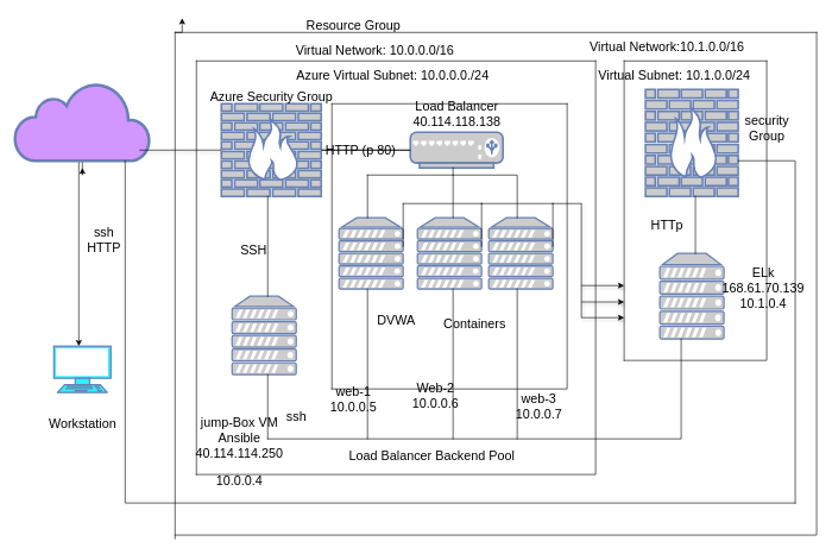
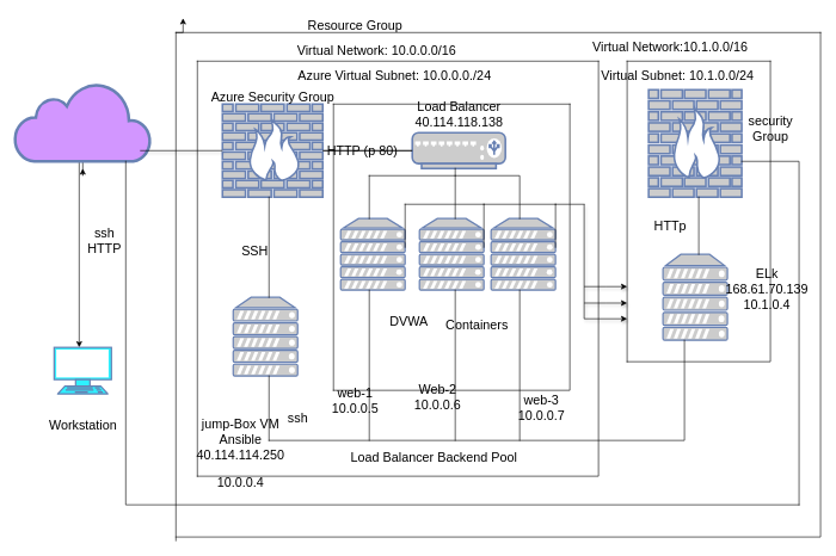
  <mxCell id="0" />
  <mxCell id="1" parent="0" />
  <mxCell id="2" value="" style="fontColor=#0066CC;verticalAlign=top;verticalLabelPosition=bottom;labelPosition=center;align=center;html=1;outlineConnect=0;fillColor=#CCCCCC;strokeColor=#6881B3;gradientColor=none;gradientDirection=north;strokeWidth=2;shape=mxgraph.networks.load_balancer;" parent="1" vertex="1"><mxGeometry x="575" y="185" width="130" height="50" as="geometry" /></mxCell>
  <mxCell id="3" value="" style="fontColor=#0066CC;verticalAlign=top;verticalLabelPosition=bottom;labelPosition=center;align=center;html=1;outlineConnect=0;fillColor=#CCCCCC;strokeColor=#6881B3;gradientColor=none;gradientDirection=north;strokeWidth=2;shape=mxgraph.networks.firewall;" parent="1" vertex="1"><mxGeometry x="905" y="125" width="130" height="150" as="geometry" /></mxCell>
  <mxCell id="4" value="" style="fontColor=#0066CC;verticalAlign=top;verticalLabelPosition=bottom;labelPosition=center;align=center;html=1;outlineConnect=0;fillColor=#CCCCCC;strokeColor=#6881B3;gradientColor=none;gradientDirection=north;strokeWidth=2;shape=mxgraph.networks.server;" parent="1" vertex="1"><mxGeometry x="475" y="305" width="90" height="100" as="geometry" /></mxCell>
  <mxCell id="5" value="" style="fontColor=#0066CC;verticalAlign=top;verticalLabelPosition=bottom;labelPosition=center;align=center;html=1;outlineConnect=0;fillColor=#CCCCCC;strokeColor=#6881B3;gradientColor=none;gradientDirection=north;strokeWidth=2;shape=mxgraph.networks.server;" parent="1" vertex="1"><mxGeometry x="585" y="305" width="90" height="100" as="geometry" /></mxCell>
  <mxCell id="6" value="" style="fontColor=#0066CC;verticalAlign=top;verticalLabelPosition=bottom;labelPosition=center;align=center;html=1;outlineConnect=0;fillColor=#CCCCCC;strokeColor=#6881B3;gradientColor=none;gradientDirection=north;strokeWidth=2;shape=mxgraph.networks.server;direction=east;" parent="1" vertex="1"><mxGeometry x="925" y="355" width="90" height="120" as="geometry" /></mxCell>
  <mxCell id="7" value="" style="fontColor=#0066CC;verticalAlign=top;verticalLabelPosition=bottom;labelPosition=center;align=center;html=1;outlineConnect=0;fillColor=#CCCCCC;strokeColor=#6881B3;gradientColor=none;gradientDirection=north;strokeWidth=2;shape=mxgraph.networks.server;" parent="1" vertex="1"><mxGeometry x="685" y="305" width="90" height="100" as="geometry" /></mxCell>
  <mxCell id="8" style="edgeStyle=orthogonalEdgeStyle;rounded=0;orthogonalLoop=1;jettySize=auto;html=1;exitX=0.5;exitY=1;exitDx=0;exitDy=0;exitPerimeter=0;" parent="1" source="10" target="11" edge="1"><mxGeometry relative="1" as="geometry"><Array as="points"><mxPoint x="110" y="195" /><mxPoint x="110" y="195" /></Array></mxGeometry></mxCell>
  <mxCell id="9" style="edgeStyle=orthogonalEdgeStyle;rounded=0;orthogonalLoop=1;jettySize=auto;html=1;fontSize=18;" edge="1" parent="1" source="10"><mxGeometry relative="1" as="geometry"><mxPoint x="115" y="235" as="targetPoint" /></mxGeometry></mxCell>
  <mxCell id="10" value="" style="html=1;outlineConnect=0;fillColor=#D296FF;strokeColor=#6881B3;gradientColor=none;gradientDirection=north;strokeWidth=2;shape=mxgraph.networks.cloud;fontColor=#ffffff;" parent="1" vertex="1"><mxGeometry x="20" y="115" width="190" height="110" as="geometry" /></mxCell>
  <mxCell id="11" value="" style="fontColor=#0066CC;verticalAlign=top;verticalLabelPosition=bottom;labelPosition=center;align=center;html=1;outlineConnect=0;fillColor=#2EF1FF;strokeColor=#6881B3;gradientColor=none;gradientDirection=north;strokeWidth=2;shape=mxgraph.networks.terminal;" parent="1" vertex="1"><mxGeometry x="75" y="485" width="80" height="65" as="geometry" /></mxCell>
  <mxCell id="12" value="" style="fontColor=#0066CC;verticalAlign=top;verticalLabelPosition=bottom;labelPosition=center;align=center;html=1;outlineConnect=0;fillColor=#CCCCCC;strokeColor=#6881B3;gradientColor=none;gradientDirection=north;strokeWidth=2;shape=mxgraph.networks.server;" parent="1" vertex="1"><mxGeometry x="325" y="415" width="90" height="110" as="geometry" /></mxCell>
  <mxCell id="13" value="" style="fontColor=#0066CC;verticalAlign=top;verticalLabelPosition=bottom;labelPosition=center;align=center;html=1;outlineConnect=0;fillColor=#CCCCCC;strokeColor=#6881B3;gradientColor=none;gradientDirection=north;strokeWidth=2;shape=mxgraph.networks.firewall;" parent="1" vertex="1"><mxGeometry x="310" y="145" width="140" height="130" as="geometry" /></mxCell>
  <mxCell id="14" value="" style="endArrow=none;html=1;rounded=0;shadow=1;exitX=0;exitY=0.5;exitDx=0;exitDy=0;exitPerimeter=0;entryX=0.921;entryY=0.864;entryDx=0;entryDy=0;entryPerimeter=0;" parent="1" source="13" target="10" edge="1"><mxGeometry width="50" height="50" relative="1" as="geometry"><mxPoint x="765" y="415" as="sourcePoint" /><mxPoint x="215" y="210" as="targetPoint" /></mxGeometry></mxCell>
  <mxCell id="15" value="" style="shape=partialRectangle;whiteSpace=wrap;html=1;top=0;left=0;fillColor=none;direction=south;" parent="1" vertex="1"><mxGeometry x="175" y="225" width="940" height="480" as="geometry" /></mxCell>
  <mxCell id="16" value="" style="shape=partialRectangle;whiteSpace=wrap;html=1;top=0;left=0;fillColor=none;direction=north;" parent="1" vertex="1"><mxGeometry x="1035" y="225" width="80" height="480" as="geometry" /></mxCell>
  <mxCell id="17" value="" style="shape=partialRectangle;whiteSpace=wrap;html=1;right=0;top=0;bottom=0;fillColor=none;routingCenterX=-0.5;" parent="1" vertex="1"><mxGeometry x="375" y="275" width="470" height="140" as="geometry" /></mxCell>
  <mxCell id="18" value="" style="shape=partialRectangle;whiteSpace=wrap;html=1;top=0;left=0;fillColor=none;" parent="1" vertex="1"><mxGeometry x="375" y="475" width="580" height="140" as="geometry" /></mxCell>
  <mxCell id="19" value="" style="shape=partialRectangle;whiteSpace=wrap;html=1;right=0;top=0;bottom=0;fillColor=none;routingCenterX=-0.5;" parent="1" vertex="1"><mxGeometry x="375" y="525" width="120" height="90" as="geometry" /></mxCell>
  <mxCell id="20" value="" style="shape=partialRectangle;whiteSpace=wrap;html=1;bottom=0;right=0;fillColor=none;" parent="1" vertex="1"><mxGeometry x="245" y="45" width="900" height="710" as="geometry" /></mxCell>
  <mxCell id="21" style="edgeStyle=orthogonalEdgeStyle;rounded=0;orthogonalLoop=1;jettySize=auto;html=1;exitX=0;exitY=0;exitDx=0;exitDy=0;fontSize=18;" edge="1" parent="1" source="22"><mxGeometry relative="1" as="geometry"><mxPoint x="255" as="targetPoint" y="25" /></mxGeometry></mxCell>
  <mxCell id="22" value="" style="shape=partialRectangle;whiteSpace=wrap;html=1;top=0;left=0;fillColor=none;" parent="1" vertex="1"><mxGeometry x="245" y="45" width="900" height="705" as="geometry" /></mxCell>
  <mxCell id="23" value="" style="line;strokeWidth=2;html=1;" parent="1" vertex="1"><mxGeometry x="450" y="205" width="125" height="10" as="geometry" /></mxCell>
  <mxCell id="24" value="" style="shape=partialRectangle;whiteSpace=wrap;html=1;bottom=0;right=0;fillColor=none;" parent="1" vertex="1"><mxGeometry x="515" y="245" width="120" height="60" as="geometry" /></mxCell>
  <mxCell id="25" value="" style="shape=partialRectangle;whiteSpace=wrap;html=1;right=0;top=0;bottom=0;fillColor=none;routingCenterX=-0.5;" parent="1" vertex="1"><mxGeometry x="635" y="235" width="120" height="70" as="geometry" /></mxCell>
  <mxCell id="26" value="" style="shape=partialRectangle;whiteSpace=wrap;html=1;top=0;left=0;fillColor=none;direction=north;" parent="1" vertex="1"><mxGeometry x="635" y="245" width="90" height="60" as="geometry" /></mxCell>
  <mxCell id="27" value="" style="shape=partialRectangle;whiteSpace=wrap;html=1;bottom=0;right=0;fillColor=none;" parent="1" vertex="1"><mxGeometry x="275" y="85" width="560" height="580" as="geometry" /></mxCell>
  <mxCell id="28" value="" style="shape=partialRectangle;whiteSpace=wrap;html=1;top=0;left=0;fillColor=none;" parent="1" vertex="1"><mxGeometry x="275" y="85" width="560" height="580" as="geometry" /></mxCell>
  <mxCell id="29" value="" style="shape=partialRectangle;whiteSpace=wrap;html=1;bottom=0;right=0;fillColor=none;" parent="1" vertex="1"><mxGeometry x="465" y="145" width="330" height="400" as="geometry" /></mxCell>
  <mxCell id="30" value="" style="shape=partialRectangle;whiteSpace=wrap;html=1;top=0;left=0;fillColor=none;" parent="1" vertex="1"><mxGeometry x="465" y="145" width="330" height="400" as="geometry" /></mxCell>
  <mxCell id="31" value="" style="shape=partialRectangle;whiteSpace=wrap;html=1;top=0;bottom=0;fillColor=none;" parent="1" vertex="1"><mxGeometry x="515" y="405" width="120" height="210" as="geometry" /></mxCell>
  <mxCell id="32" value="" style="shape=partialRectangle;whiteSpace=wrap;html=1;right=0;top=0;bottom=0;fillColor=none;routingCenterX=-0.5;" parent="1" vertex="1"><mxGeometry x="975" y="275" width="120" height="80" as="geometry" /></mxCell>
  <mxCell id="33" value="" style="shape=partialRectangle;whiteSpace=wrap;html=1;bottom=0;right=0;fillColor=none;" parent="1" vertex="1"><mxGeometry x="875" y="85" width="200" height="420" as="geometry" /></mxCell>
  <mxCell id="34" value="" style="shape=partialRectangle;whiteSpace=wrap;html=1;top=0;left=0;fillColor=none;" parent="1" vertex="1"><mxGeometry x="875" y="85" width="200" height="420" as="geometry" /></mxCell>
  <mxCell id="35" value="" style="shape=partialRectangle;whiteSpace=wrap;html=1;bottom=0;right=0;fillColor=none;" parent="1" vertex="1"><mxGeometry x="565" y="285" width="110" height="60" as="geometry" /></mxCell>
  <mxCell id="36" value="" style="shape=partialRectangle;whiteSpace=wrap;html=1;bottom=0;right=0;fillColor=none;" parent="1" vertex="1"><mxGeometry x="675" y="285" width="100" height="60" as="geometry" /></mxCell>
  <mxCell id="37" value="" style="shape=partialRectangle;whiteSpace=wrap;html=1;bottom=0;right=0;fillColor=none;" parent="1" vertex="1"><mxGeometry x="775" y="285" width="40" height="60" as="geometry" /></mxCell>
  <mxCell id="38" value="" style="shape=partialRectangle;whiteSpace=wrap;html=1;right=0;top=0;bottom=0;fillColor=none;routingCenterX=-0.5;" parent="1" vertex="1"><mxGeometry x="725" y="405" width="120" height="210" as="geometry" /></mxCell>
  <mxCell id="39" value="" style="edgeStyle=segmentEdgeStyle;endArrow=classic;html=1;rounded=0;shadow=1;exitX=1;exitY=0;exitDx=0;exitDy=0;" parent="1" source="37" target="34" edge="1"><mxGeometry width="50" height="50" relative="1" as="geometry"><mxPoint x="835" y="455" as="sourcePoint" /><mxPoint x="885" y="405" as="targetPoint" /><Array as="points"><mxPoint x="815" y="445" /></Array></mxGeometry></mxCell>
  <mxCell id="40" value="" style="edgeStyle=elbowEdgeStyle;elbow=vertical;endArrow=classic;html=1;rounded=0;shadow=1;" parent="1" edge="1"><mxGeometry width="50" height="50" relative="1" as="geometry"><mxPoint x="815" y="423" as="sourcePoint" /><mxPoint x="875" y="423" as="targetPoint" /><Array as="points" /></mxGeometry></mxCell>
  <mxCell id="41" style="edgeStyle=none;rounded=0;orthogonalLoop=1;jettySize=auto;html=1;exitX=0;exitY=0.75;exitDx=0;exitDy=0;shadow=1;" parent="1" source="34" target="34" edge="1"><mxGeometry relative="1" as="geometry" /></mxCell>
  <mxCell id="42" style="edgeStyle=none;rounded=0;orthogonalLoop=1;jettySize=auto;html=1;exitX=0;exitY=0.75;exitDx=0;exitDy=0;shadow=1;" parent="1" source="34" target="34" edge="1"><mxGeometry relative="1" as="geometry" /></mxCell>
  <mxCell id="43" value="" style="edgeStyle=elbowEdgeStyle;elbow=vertical;endArrow=classic;html=1;rounded=0;shadow=1;entryX=0;entryY=0.75;entryDx=0;entryDy=0;" parent="1" target="34" edge="1"><mxGeometry width="50" height="50" relative="1" as="geometry"><mxPoint x="815" y="400" as="sourcePoint" /><mxPoint x="815" y="375" as="targetPoint" /></mxGeometry></mxCell>
  <mxCell id="44" value="ssh&lt;br&gt;HTTP" style="text;html=1;resizable=0;autosize=1;align=center;verticalAlign=middle;points=[];fillColor=none;strokeColor=none;rounded=0;fontSize=18;" vertex="1" parent="1"><mxGeometry x="115" y="311" width="60" height="50" as="geometry" /></mxCell>
  <mxCell id="45" value="Workstation" style="text;html=1;resizable=0;autosize=1;align=center;verticalAlign=middle;points=[];fillColor=none;strokeColor=none;rounded=0;fontSize=18;" vertex="1" parent="1"><mxGeometry x="60" y="580" width="110" height="30" as="geometry" /></mxCell>
  <mxCell id="46" value="Azure Security Group" style="text;html=1;resizable=0;autosize=1;align=center;verticalAlign=middle;points=[];fillColor=none;strokeColor=none;rounded=0;fontSize=18;" vertex="1" parent="1"><mxGeometry x="285" y="120" width="190" height="30" as="geometry" /></mxCell>
  <mxCell id="47" value="SSH" style="text;html=1;resizable=0;autosize=1;align=center;verticalAlign=middle;points=[];fillColor=none;strokeColor=none;rounded=0;fontSize=18;" vertex="1" parent="1"><mxGeometry x="330" y="336" width="50" height="30" as="geometry" /></mxCell>
  <mxCell id="48" value="ssh" style="text;html=1;resizable=0;autosize=1;align=center;verticalAlign=middle;points=[];fillColor=none;strokeColor=none;rounded=0;fontSize=18;" vertex="1" parent="1"><mxGeometry x="395" y="570" width="40" height="30" as="geometry" /></mxCell>
  <mxCell id="49" value="jump-Box VM&lt;br&gt;Ansible&lt;br&gt;40.114.114.250&lt;br&gt;&lt;br&gt;" style="text;html=1;resizable=0;autosize=1;align=center;verticalAlign=middle;points=[];fillColor=none;strokeColor=none;rounded=0;fontSize=18;" vertex="1" parent="1"><mxGeometry x="265" y="580" width="140" height="90" as="geometry" /></mxCell>
  <mxCell id="50" value="10.0.0.4" style="text;html=1;resizable=0;autosize=1;align=center;verticalAlign=middle;points=[];fillColor=none;strokeColor=none;rounded=0;fontSize=18;" vertex="1" parent="1"><mxGeometry x="295" y="660" width="80" height="30" as="geometry" /></mxCell>
  <mxCell id="51" value="web-1&lt;br&gt;10.0.0.5" style="text;html=1;resizable=0;autosize=1;align=center;verticalAlign=middle;points=[];fillColor=none;strokeColor=none;rounded=0;fontSize=18;" vertex="1" parent="1"><mxGeometry x="455" y="535" width="80" height="50" as="geometry" /></mxCell>
  <mxCell id="52" value="Web-2&lt;br&gt;10.0.0.6" style="text;html=1;resizable=0;autosize=1;align=center;verticalAlign=middle;points=[];fillColor=none;strokeColor=none;rounded=0;fontSize=18;" vertex="1" parent="1"><mxGeometry x="570" y="530" width="80" height="50" as="geometry" /></mxCell>
  <mxCell id="53" value="web-3&lt;br&gt;10.0.0.7" style="text;html=1;resizable=0;autosize=1;align=center;verticalAlign=middle;points=[];fillColor=none;strokeColor=none;rounded=0;fontSize=18;" vertex="1" parent="1"><mxGeometry x="715" y="545" width="80" height="50" as="geometry" /></mxCell>
  <mxCell id="54" value="Load Balancer Backend Pool" style="text;html=1;resizable=0;autosize=1;align=center;verticalAlign=middle;points=[];fillColor=none;strokeColor=none;rounded=0;fontSize=18;" vertex="1" parent="1"><mxGeometry x="480" y="625" width="250" height="30" as="geometry" /></mxCell>
- <mxCell id="55" value="DVWA" style="text;html=1;resizable=0;autosize=1;align=center;verticalAlign=middle;points=[];fillColor=none;strokeColor=none;rounded=0;fontSize=18;" vertex="1" parent="1"><mxGeometry x="520" y="435" width="70" height="30" as="geometry" /></mxCell>
+ <mxCell id="55" value="DVWA" style="text;html=1;resizable=0;autosize=1;align=center;verticalAlign=middle;points=[];fillColor=none;strokeColor=none;rounded=0;fontSize=18;" vertex="1" parent="1"><mxGeometry x="535" y="435" width="70" height="30" as="geometry" /></mxCell>
  <mxCell id="56" value="Containers" style="text;html=1;resizable=0;autosize=1;align=center;verticalAlign=middle;points=[];fillColor=none;strokeColor=none;rounded=0;fontSize=18;" vertex="1" parent="1"><mxGeometry x="615" y="440" width="100" height="30" as="geometry" /></mxCell>
  <mxCell id="57" value="HTTP (p 80)" style="text;html=1;resizable=0;autosize=1;align=center;verticalAlign=middle;points=[];fillColor=none;strokeColor=none;rounded=0;fontSize=18;" vertex="1" parent="1"><mxGeometry x="450" y="195" width="110" height="30" as="geometry" /></mxCell>
  <mxCell id="58" value="Load Balancer&lt;br&gt;40.114.118.138" style="text;html=1;resizable=0;autosize=1;align=center;verticalAlign=middle;points=[];fillColor=none;strokeColor=none;rounded=0;fontSize=18;" vertex="1" parent="1"><mxGeometry x="570" y="135" width="140" height="50" as="geometry" /></mxCell>
  <mxCell id="59" value="Azure Virtual Subnet: 10.0.0.0./24" style="text;html=1;resizable=0;autosize=1;align=center;verticalAlign=middle;points=[];fillColor=none;strokeColor=none;rounded=0;fontSize=18;" vertex="1" parent="1"><mxGeometry x="405" y="90" width="290" height="30" as="geometry" /></mxCell>
  <mxCell id="60" value="Virtual Network: 10.0.0.0/16" style="text;html=1;resizable=0;autosize=1;align=center;verticalAlign=middle;points=[];fillColor=none;strokeColor=none;rounded=0;fontSize=18;" vertex="1" parent="1"><mxGeometry x="405" y="55" width="240" height="30" as="geometry" /></mxCell>
  <mxCell id="61" value="Resource Group" style="text;html=1;resizable=0;autosize=1;align=center;verticalAlign=middle;points=[];fillColor=none;strokeColor=none;rounded=0;fontSize=18;" vertex="1" parent="1"><mxGeometry x="420" y="20" width="150" height="30" as="geometry" /></mxCell>
  <mxCell id="62" value="Virtual Network:10.1.0.0/16" style="text;html=1;resizable=0;autosize=1;align=center;verticalAlign=middle;points=[];fillColor=none;strokeColor=none;rounded=0;fontSize=18;" vertex="1" parent="1"><mxGeometry x="820" y="50" width="230" height="30" as="geometry" /></mxCell>
  <mxCell id="63" value="Virtual Subnet: 10.1.0.0/24" style="text;html=1;resizable=0;autosize=1;align=center;verticalAlign=middle;points=[];fillColor=none;strokeColor=none;rounded=0;fontSize=18;" vertex="1" parent="1"><mxGeometry x="830" y="90" width="230" height="30" as="geometry" /></mxCell>
  <mxCell id="64" value="security&lt;br&gt;Group" style="text;html=1;resizable=0;autosize=1;align=center;verticalAlign=middle;points=[];fillColor=none;strokeColor=none;rounded=0;fontSize=18;" vertex="1" parent="1"><mxGeometry x="1035" y="155" width="80" height="50" as="geometry" /></mxCell>
  <mxCell id="65" value="HTTp" style="text;html=1;resizable=0;autosize=1;align=center;verticalAlign=middle;points=[];fillColor=none;strokeColor=none;rounded=0;fontSize=18;" vertex="1" parent="1"><mxGeometry x="905" y="300" width="60" height="30" as="geometry" /></mxCell>
  <mxCell id="66" value="ELk&lt;br&gt;168.61.70.139&lt;br&gt;10.1.0.4" style="text;html=1;resizable=0;autosize=1;align=center;verticalAlign=middle;points=[];fillColor=none;strokeColor=none;rounded=0;fontSize=18;" vertex="1" parent="1"><mxGeometry x="1005" y="370" width="130" height="70" as="geometry" /></mxCell>
